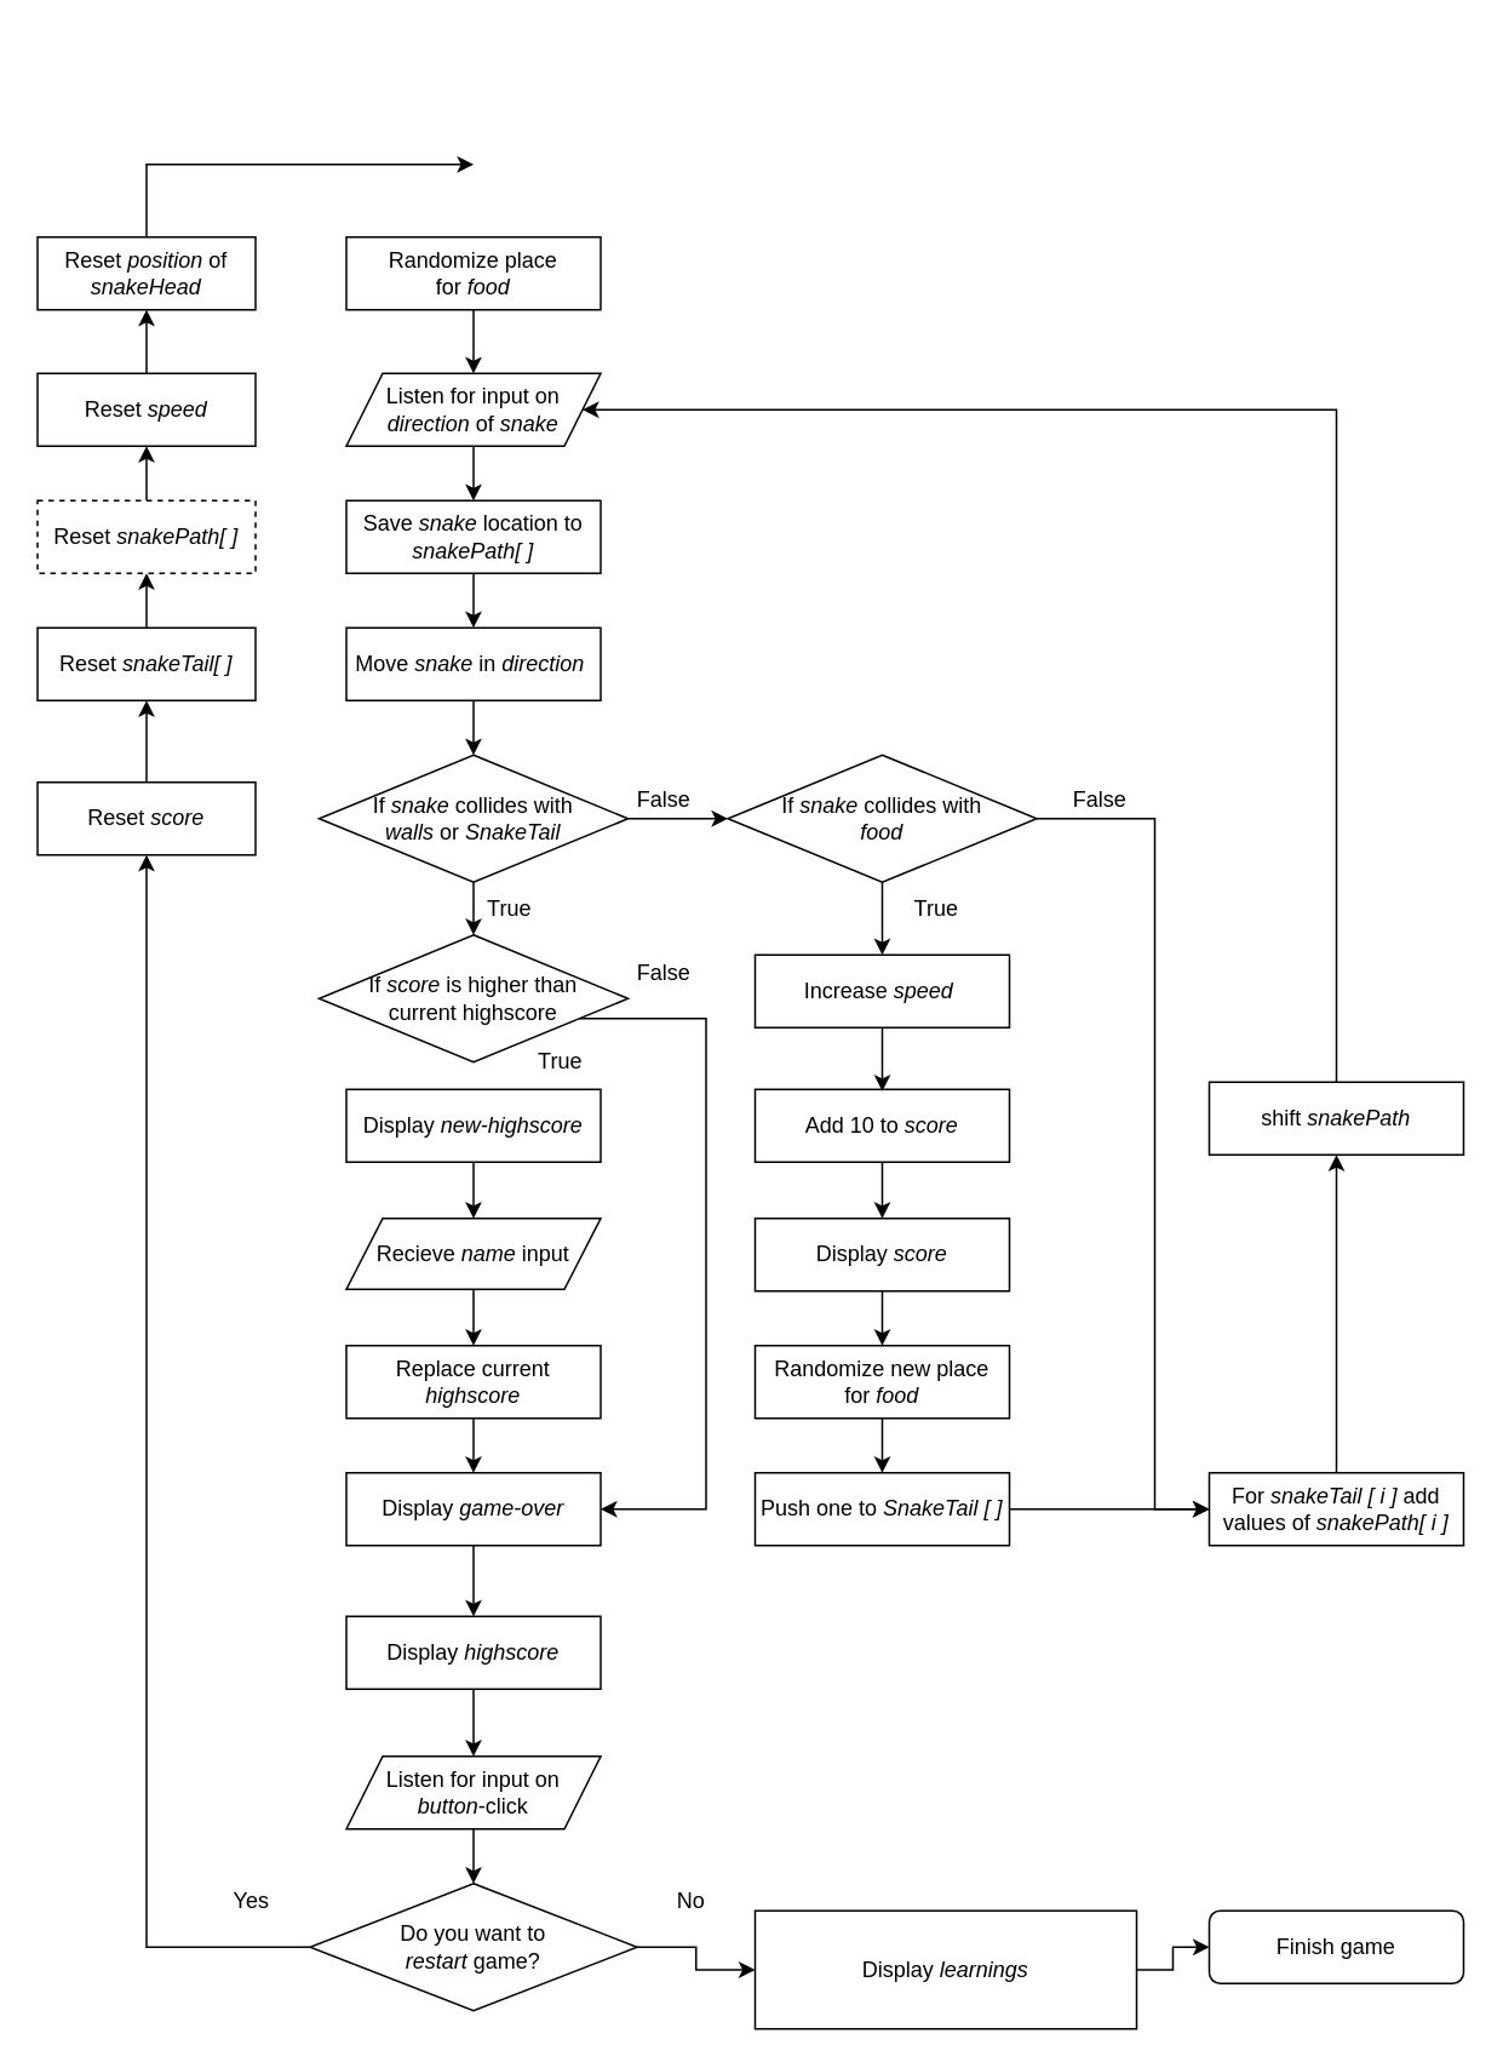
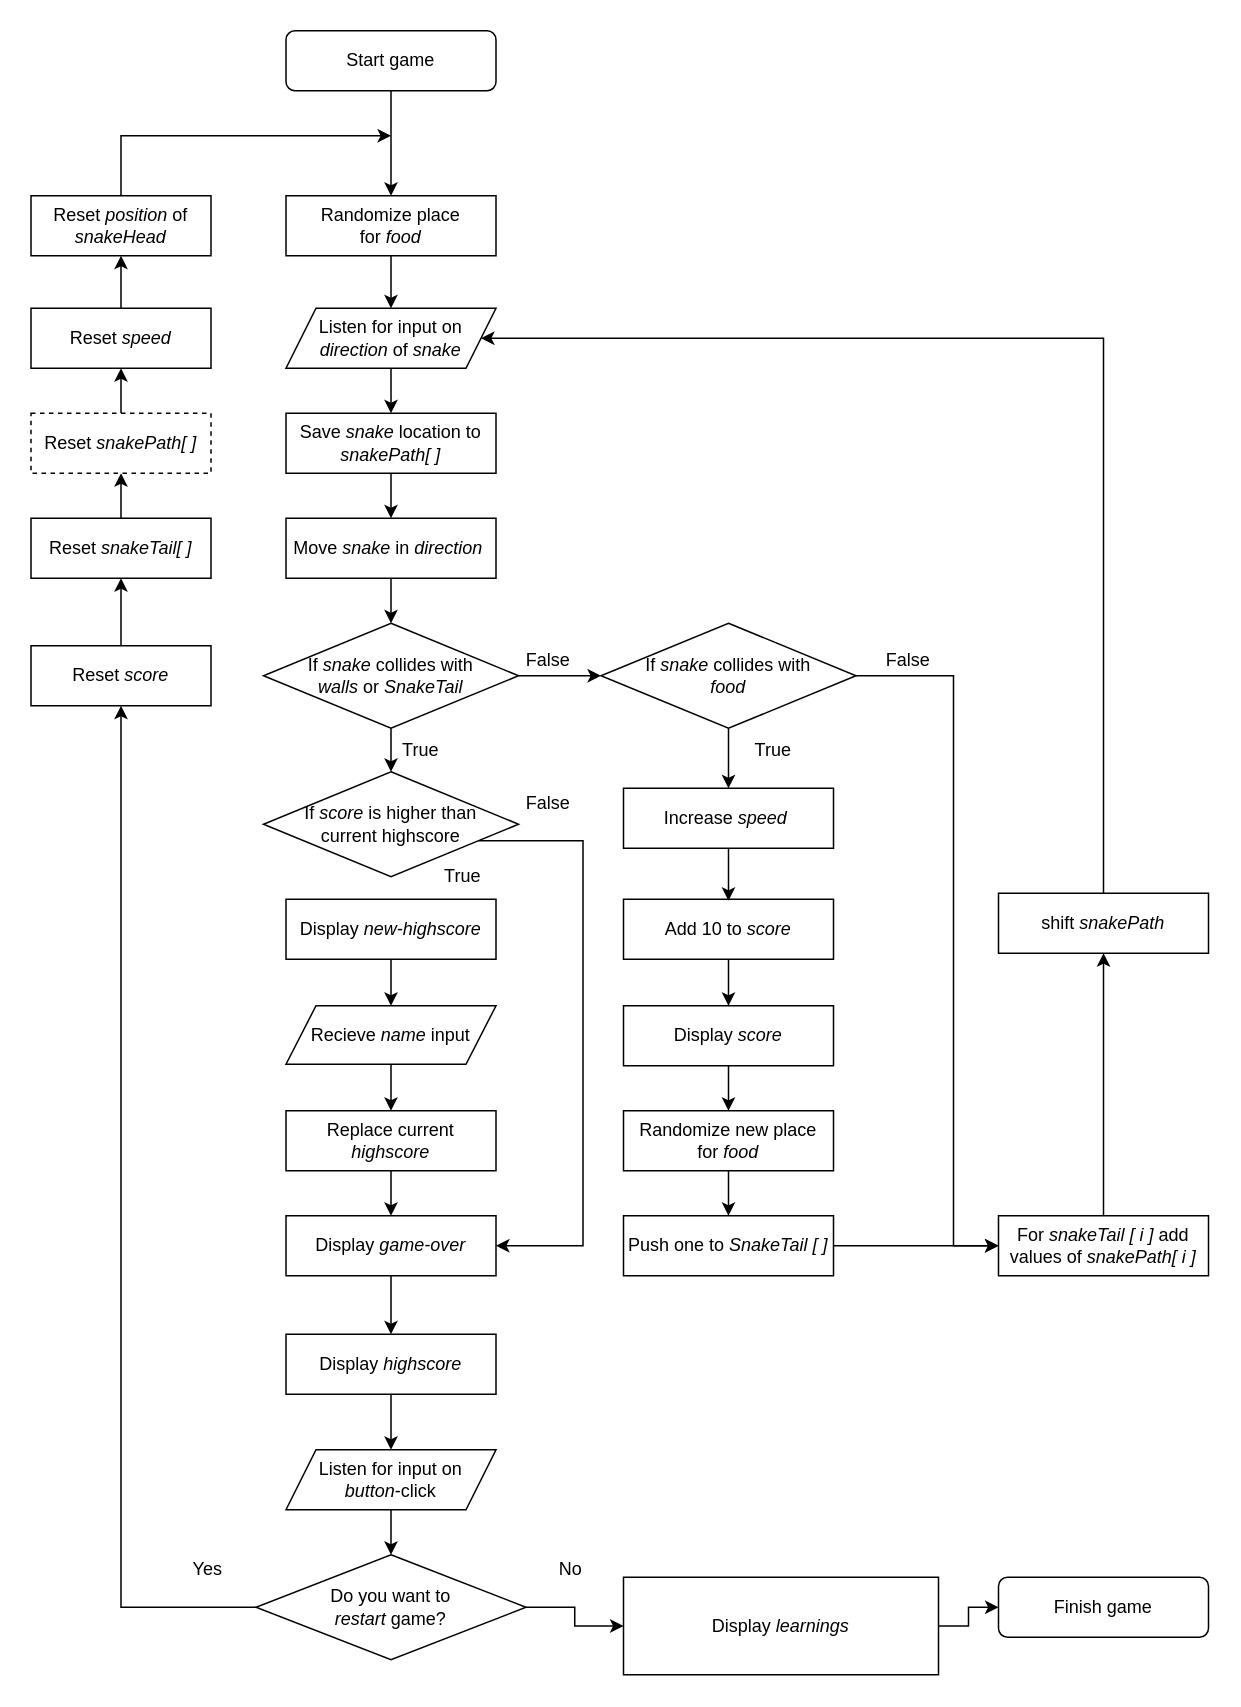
  <mxCell id="0" />
  <mxCell id="1" parent="0" />
+ <mxCell id="2" value="" style="edgeStyle=orthogonalEdgeStyle;rounded=0;orthogonalLoop=1;jettySize=auto;html=1;" parent="1" source="3" target="5" edge="1"><mxGeometry relative="1" as="geometry" /></mxCell>
+ <mxCell id="3" value="Start game" style="rounded=1;whiteSpace=wrap;html=1;" parent="1" vertex="1"><mxGeometry x="190" y="20" width="140" height="40" as="geometry" /></mxCell>
  <mxCell id="4" value="" style="edgeStyle=orthogonalEdgeStyle;rounded=0;orthogonalLoop=1;jettySize=auto;html=1;" parent="1" source="5" target="7" edge="1"><mxGeometry relative="1" as="geometry" /></mxCell>
  <mxCell id="5" value="Randomize place &lt;br&gt;for &lt;i&gt;food&lt;/i&gt;" style="rounded=0;whiteSpace=wrap;html=1;" parent="1" vertex="1"><mxGeometry x="190" y="130" width="140" height="40" as="geometry" /></mxCell>
  <mxCell id="6" value="" style="edgeStyle=orthogonalEdgeStyle;rounded=0;orthogonalLoop=1;jettySize=auto;html=1;entryX=0.5;entryY=0;entryDx=0;entryDy=0;" parent="1" source="7" target="9" edge="1"><mxGeometry relative="1" as="geometry" /></mxCell>
  <mxCell id="7" value="Listen for input on &lt;i&gt;direction&lt;/i&gt; of &lt;i&gt;snake&lt;/i&gt;" style="shape=parallelogram;perimeter=parallelogramPerimeter;whiteSpace=wrap;html=1;fixedSize=1;" parent="1" vertex="1"><mxGeometry x="190" y="205" width="140" height="40" as="geometry" /></mxCell>
  <mxCell id="8" value="" style="edgeStyle=orthogonalEdgeStyle;rounded=0;orthogonalLoop=1;jettySize=auto;html=1;" parent="1" source="9" target="39" edge="1"><mxGeometry relative="1" as="geometry" /></mxCell>
  <mxCell id="9" value="Save &lt;i&gt;snake&amp;nbsp;&lt;/i&gt;location to &lt;i&gt;snakePath[ ]&lt;/i&gt;" style="rounded=0;whiteSpace=wrap;html=1;" parent="1" vertex="1"><mxGeometry x="190" y="275" width="140" height="40" as="geometry" /></mxCell>
  <mxCell id="10" style="edgeStyle=orthogonalEdgeStyle;rounded=0;orthogonalLoop=1;jettySize=auto;html=1;exitX=0.5;exitY=1;exitDx=0;exitDy=0;" parent="1" edge="1"><mxGeometry relative="1" as="geometry"><mxPoint x="360" y="190" as="sourcePoint" /><mxPoint x="360" y="190" as="targetPoint" /></mxGeometry></mxCell>
  <mxCell id="11" value="" style="edgeStyle=orthogonalEdgeStyle;rounded=0;orthogonalLoop=1;jettySize=auto;html=1;" parent="1" source="12" target="16" edge="1"><mxGeometry relative="1" as="geometry" /></mxCell>
  <mxCell id="12" value="For&amp;nbsp;&lt;i&gt;snakeTail [ i ]&amp;nbsp;&lt;/i&gt;add values of &lt;i&gt;snakePath[ i ]&lt;/i&gt;" style="rounded=0;whiteSpace=wrap;html=1;" parent="1" vertex="1"><mxGeometry x="665" y="810" width="140" height="40" as="geometry" /></mxCell>
  <mxCell id="13" value="" style="edgeStyle=orthogonalEdgeStyle;rounded=0;orthogonalLoop=1;jettySize=auto;html=1;" edge="1" parent="1" source="14" target="60"><mxGeometry relative="1" as="geometry" /></mxCell>
  <mxCell id="14" value="Display &lt;i&gt;game-over&lt;/i&gt;" style="whiteSpace=wrap;html=1;" parent="1" vertex="1"><mxGeometry x="190" y="810" width="140" height="40" as="geometry" /></mxCell>
  <mxCell id="15" value="" style="edgeStyle=orthogonalEdgeStyle;rounded=0;orthogonalLoop=1;jettySize=auto;html=1;entryX=1;entryY=0.5;entryDx=0;entryDy=0;exitX=0.5;exitY=0;exitDx=0;exitDy=0;" parent="1" source="16" target="7" edge="1"><mxGeometry relative="1" as="geometry"><mxPoint x="610" y="355" as="targetPoint" /><Array as="points"><mxPoint x="735" y="225" /></Array></mxGeometry></mxCell>
  <mxCell id="16" value="shift&amp;nbsp;&lt;i&gt;snakePath&lt;/i&gt;" style="rounded=0;whiteSpace=wrap;html=1;" parent="1" vertex="1"><mxGeometry x="665" y="595" width="140" height="40" as="geometry" /></mxCell>
  <mxCell id="17" value="" style="edgeStyle=orthogonalEdgeStyle;rounded=0;orthogonalLoop=1;jettySize=auto;html=1;" parent="1" source="19" target="27" edge="1"><mxGeometry relative="1" as="geometry" /></mxCell>
  <mxCell id="18" value="" style="edgeStyle=orthogonalEdgeStyle;rounded=0;orthogonalLoop=1;jettySize=auto;html=1;" edge="1" parent="1" source="19" target="24"><mxGeometry relative="1" as="geometry" /></mxCell>
  <mxCell id="19" value="Do you want to &lt;br&gt;&lt;i&gt;restart &lt;/i&gt;game?" style="rhombus;whiteSpace=wrap;html=1;" parent="1" vertex="1"><mxGeometry x="170" y="1036" width="180" height="70" as="geometry" /></mxCell>
  <mxCell id="20" value="Finish game" style="rounded=1;whiteSpace=wrap;html=1;" parent="1" vertex="1"><mxGeometry x="665" y="1051" width="140" height="40" as="geometry" /></mxCell>
  <mxCell id="21" value="" style="edgeStyle=orthogonalEdgeStyle;rounded=0;orthogonalLoop=1;jettySize=auto;html=1;entryX=0.5;entryY=0;entryDx=0;entryDy=0;" parent="1" source="22" target="19" edge="1"><mxGeometry relative="1" as="geometry"><Array as="points" /></mxGeometry></mxCell>
  <mxCell id="22" value="Listen for input on &lt;br&gt;&lt;i&gt;button&lt;/i&gt;-click" style="shape=parallelogram;perimeter=parallelogramPerimeter;whiteSpace=wrap;html=1;fixedSize=1;" parent="1" vertex="1"><mxGeometry x="190" y="966" width="140" height="40" as="geometry" /></mxCell>
  <mxCell id="23" value="" style="edgeStyle=orthogonalEdgeStyle;rounded=0;orthogonalLoop=1;jettySize=auto;html=1;entryX=0;entryY=0.5;entryDx=0;entryDy=0;" parent="1" source="24" target="20" edge="1"><mxGeometry relative="1" as="geometry"><mxPoint x="665" y="1071" as="targetPoint" /></mxGeometry></mxCell>
  <mxCell id="24" value="Display &lt;i&gt;learnings&lt;/i&gt;" style="whiteSpace=wrap;html=1;" parent="1" vertex="1"><mxGeometry x="415" y="1051" width="210" height="65" as="geometry" /></mxCell>
  <mxCell id="25" value="No" style="text;html=1;strokeColor=none;fillColor=none;align=center;verticalAlign=middle;whiteSpace=wrap;rounded=0;" parent="1" vertex="1"><mxGeometry x="360" y="1036" width="40" height="20" as="geometry" /></mxCell>
  <mxCell id="26" value="" style="edgeStyle=orthogonalEdgeStyle;rounded=0;orthogonalLoop=1;jettySize=auto;html=1;" parent="1" source="27" target="30" edge="1"><mxGeometry relative="1" as="geometry" /></mxCell>
  <mxCell id="27" value="Reset &lt;i&gt;score&lt;/i&gt;" style="whiteSpace=wrap;html=1;" parent="1" vertex="1"><mxGeometry x="20" y="430" width="120" height="40" as="geometry" /></mxCell>
  <mxCell id="28" value="Yes" style="text;html=1;strokeColor=none;fillColor=none;align=center;verticalAlign=middle;whiteSpace=wrap;rounded=0;" parent="1" vertex="1"><mxGeometry x="118" y="1036" width="40" height="20" as="geometry" /></mxCell>
  <mxCell id="29" value="" style="edgeStyle=orthogonalEdgeStyle;rounded=0;orthogonalLoop=1;jettySize=auto;html=1;" edge="1" parent="1" source="30" target="56"><mxGeometry relative="1" as="geometry" /></mxCell>
  <mxCell id="30" value="Reset &lt;i&gt;snakeTail[ ]&lt;/i&gt;" style="whiteSpace=wrap;html=1;" parent="1" vertex="1"><mxGeometry x="20" y="345" width="120" height="40" as="geometry" /></mxCell>
  <mxCell id="31" value="" style="edgeStyle=orthogonalEdgeStyle;rounded=0;orthogonalLoop=1;jettySize=auto;html=1;" parent="1" source="33" target="58" edge="1"><mxGeometry relative="1" as="geometry" /></mxCell>
  <mxCell id="32" value="" style="edgeStyle=orthogonalEdgeStyle;rounded=0;orthogonalLoop=1;jettySize=auto;html=1;" edge="1" parent="1" source="56" target="33"><mxGeometry relative="1" as="geometry" /></mxCell>
  <mxCell id="33" value="Reset &lt;i&gt;speed&lt;/i&gt;" style="whiteSpace=wrap;html=1;" parent="1" vertex="1"><mxGeometry x="20" y="205" width="120" height="40" as="geometry" /></mxCell>
  <mxCell id="34" value="" style="edgeStyle=orthogonalEdgeStyle;rounded=0;orthogonalLoop=1;jettySize=auto;html=1;entryX=0.5;entryY=0;entryDx=0;entryDy=0;" parent="1" source="35" target="53" edge="1"><mxGeometry relative="1" as="geometry" /></mxCell>
  <mxCell id="35" value="Add 10 to &lt;i&gt;score&lt;/i&gt;" style="rounded=0;whiteSpace=wrap;html=1;" parent="1" vertex="1"><mxGeometry x="415" y="599" width="140" height="40" as="geometry" /></mxCell>
  <mxCell id="36" value="" style="edgeStyle=orthogonalEdgeStyle;rounded=0;orthogonalLoop=1;jettySize=auto;html=1;" parent="1" source="37" target="12" edge="1"><mxGeometry relative="1" as="geometry" /></mxCell>
  <mxCell id="37" value="Push one to &lt;i&gt;SnakeTail [ ]&lt;/i&gt;" style="rounded=0;whiteSpace=wrap;html=1;" parent="1" vertex="1"><mxGeometry x="415" y="810" width="140" height="40" as="geometry" /></mxCell>
  <mxCell id="38" value="" style="edgeStyle=orthogonalEdgeStyle;rounded=0;orthogonalLoop=1;jettySize=auto;html=1;" parent="1" source="39" edge="1"><mxGeometry relative="1" as="geometry"><mxPoint x="260" y="415" as="targetPoint" /></mxGeometry></mxCell>
  <mxCell id="39" value="Move &lt;i&gt;&lt;span&gt;snake&lt;/span&gt;&amp;nbsp;&lt;/i&gt;in &lt;i&gt;direction&lt;/i&gt;&amp;nbsp;" style="rounded=0;whiteSpace=wrap;html=1;fontStyle=0" parent="1" vertex="1"><mxGeometry x="190" y="345" width="140" height="40" as="geometry" /></mxCell>
  <mxCell id="40" value="" style="edgeStyle=orthogonalEdgeStyle;rounded=0;orthogonalLoop=1;jettySize=auto;html=1;" parent="1" source="41" edge="1"><mxGeometry relative="1" as="geometry"><mxPoint x="485" y="600" as="targetPoint" /></mxGeometry></mxCell>
  <mxCell id="41" value="Increase &lt;i&gt;speed&amp;nbsp;&lt;/i&gt;" style="rounded=0;whiteSpace=wrap;html=1;" parent="1" vertex="1"><mxGeometry x="415" y="525" width="140" height="40" as="geometry" /></mxCell>
  <mxCell id="42" value="" style="edgeStyle=orthogonalEdgeStyle;rounded=0;orthogonalLoop=1;jettySize=auto;html=1;entryX=0;entryY=0.5;entryDx=0;entryDy=0;" parent="1" source="44" target="47" edge="1"><mxGeometry relative="1" as="geometry"><mxPoint x="380.143" y="450.059" as="targetPoint" /></mxGeometry></mxCell>
  <mxCell id="43" value="" style="edgeStyle=orthogonalEdgeStyle;rounded=0;orthogonalLoop=1;jettySize=auto;html=1;" edge="1" parent="1" source="44" target="62"><mxGeometry relative="1" as="geometry" /></mxCell>
  <mxCell id="44" value="If&amp;nbsp;&lt;i&gt;snake&lt;/i&gt;&amp;nbsp;collides with &lt;br&gt;&lt;i&gt;walls &lt;/i&gt;or &lt;i&gt;SnakeTail&lt;/i&gt;" style="rhombus;whiteSpace=wrap;html=1;" parent="1" vertex="1"><mxGeometry x="175" y="415" width="170" height="70" as="geometry" /></mxCell>
  <mxCell id="45" value="" style="edgeStyle=orthogonalEdgeStyle;rounded=0;orthogonalLoop=1;jettySize=auto;html=1;entryX=0;entryY=0.5;entryDx=0;entryDy=0;" parent="1" source="47" target="12" edge="1"><mxGeometry relative="1" as="geometry"><mxPoint x="675" y="450" as="targetPoint" /><Array as="points"><mxPoint x="635" y="450" /><mxPoint x="635" y="830" /></Array></mxGeometry></mxCell>
  <mxCell id="46" value="" style="edgeStyle=orthogonalEdgeStyle;rounded=0;orthogonalLoop=1;jettySize=auto;html=1;" parent="1" source="47" target="41" edge="1"><mxGeometry relative="1" as="geometry" /></mxCell>
  <mxCell id="47" value="If&amp;nbsp;&lt;i&gt;snake &lt;/i&gt;collides with &lt;br&gt;&lt;i&gt;food&lt;/i&gt;" style="rhombus;whiteSpace=wrap;html=1;" parent="1" vertex="1"><mxGeometry x="400" y="415" width="170" height="70" as="geometry" /></mxCell>
  <mxCell id="48" value="True" style="text;html=1;strokeColor=none;fillColor=none;align=center;verticalAlign=middle;whiteSpace=wrap;rounded=0;" parent="1" vertex="1"><mxGeometry x="495" y="490" width="40" height="20" as="geometry" /></mxCell>
  <mxCell id="49" value="False" style="text;html=1;strokeColor=none;fillColor=none;align=center;verticalAlign=middle;whiteSpace=wrap;rounded=0;" parent="1" vertex="1"><mxGeometry x="585" y="430" width="40" height="20" as="geometry" /></mxCell>
  <mxCell id="50" value="False" style="text;html=1;strokeColor=none;fillColor=none;align=center;verticalAlign=middle;whiteSpace=wrap;rounded=0;" parent="1" vertex="1"><mxGeometry x="345" y="430" width="40" height="20" as="geometry" /></mxCell>
  <mxCell id="51" value="True" style="text;html=1;strokeColor=none;fillColor=none;align=center;verticalAlign=middle;whiteSpace=wrap;rounded=0;" parent="1" vertex="1"><mxGeometry x="260" y="490" width="40" height="20" as="geometry" /></mxCell>
  <mxCell id="52" value="" style="edgeStyle=orthogonalEdgeStyle;rounded=0;orthogonalLoop=1;jettySize=auto;html=1;entryX=0.5;entryY=0;entryDx=0;entryDy=0;" parent="1" source="53" target="55" edge="1"><mxGeometry relative="1" as="geometry" /></mxCell>
  <mxCell id="53" value="Display&amp;nbsp;&lt;i&gt;score&lt;/i&gt;" style="rounded=0;whiteSpace=wrap;html=1;" parent="1" vertex="1"><mxGeometry x="415" y="670" width="140" height="40" as="geometry" /></mxCell>
  <mxCell id="54" value="" style="edgeStyle=orthogonalEdgeStyle;rounded=0;orthogonalLoop=1;jettySize=auto;html=1;" parent="1" source="55" target="37" edge="1"><mxGeometry relative="1" as="geometry" /></mxCell>
  <mxCell id="55" value="Randomize new place &lt;br&gt;for &lt;i&gt;food&lt;/i&gt;" style="rounded=0;whiteSpace=wrap;html=1;" parent="1" vertex="1"><mxGeometry x="415" y="740" width="140" height="40" as="geometry" /></mxCell>
  <mxCell id="56" value="Reset &lt;i&gt;snakePath[ ]&lt;/i&gt;" style="whiteSpace=wrap;html=1;dashed=1;" parent="1" vertex="1"><mxGeometry x="20" y="275" width="120" height="40" as="geometry" /></mxCell>
  <mxCell id="57" value="" style="edgeStyle=orthogonalEdgeStyle;rounded=0;orthogonalLoop=1;jettySize=auto;html=1;" parent="1" source="58" edge="1"><mxGeometry relative="1" as="geometry"><mxPoint x="260" y="90" as="targetPoint" /><Array as="points"><mxPoint x="80" y="90" /></Array></mxGeometry></mxCell>
  <mxCell id="58" value="Reset &lt;i&gt;position&lt;/i&gt;&amp;nbsp;of &lt;i&gt;snakeHead&lt;/i&gt;" style="whiteSpace=wrap;html=1;" parent="1" vertex="1"><mxGeometry x="20" y="130" width="120" height="40" as="geometry" /></mxCell>
  <mxCell id="59" value="" style="edgeStyle=orthogonalEdgeStyle;rounded=0;orthogonalLoop=1;jettySize=auto;html=1;" edge="1" parent="1" source="60" target="22"><mxGeometry relative="1" as="geometry" /></mxCell>
  <mxCell id="60" value="Display &lt;i&gt;highscore&lt;/i&gt;" style="whiteSpace=wrap;html=1;" vertex="1" parent="1"><mxGeometry x="190" y="889" width="140" height="40" as="geometry" /></mxCell>
  <mxCell id="61" value="" style="edgeStyle=orthogonalEdgeStyle;rounded=0;orthogonalLoop=1;jettySize=auto;html=1;entryX=1;entryY=0.5;entryDx=0;entryDy=0;" edge="1" parent="1" source="62" target="14"><mxGeometry relative="1" as="geometry"><Array as="points"><mxPoint x="388" y="560" /><mxPoint x="388" y="830" /></Array></mxGeometry></mxCell>
  <mxCell id="62" value="If &lt;i&gt;score &lt;/i&gt;is higher than&lt;br&gt;current highscore" style="rhombus;whiteSpace=wrap;html=1;" vertex="1" parent="1"><mxGeometry x="175" y="514" width="170" height="70" as="geometry" /></mxCell>
  <mxCell id="63" value="" style="edgeStyle=orthogonalEdgeStyle;rounded=0;orthogonalLoop=1;jettySize=auto;html=1;" edge="1" parent="1" source="64" target="66"><mxGeometry relative="1" as="geometry" /></mxCell>
  <mxCell id="64" value="Recieve &lt;i&gt;name&lt;/i&gt;&amp;nbsp;input" style="shape=parallelogram;perimeter=parallelogramPerimeter;whiteSpace=wrap;html=1;fixedSize=1;" vertex="1" parent="1"><mxGeometry x="190" y="670" width="140" height="39" as="geometry" /></mxCell>
  <mxCell id="65" value="" style="edgeStyle=orthogonalEdgeStyle;rounded=0;orthogonalLoop=1;jettySize=auto;html=1;entryX=0.5;entryY=0;entryDx=0;entryDy=0;" edge="1" parent="1" source="66" target="14"><mxGeometry relative="1" as="geometry" /></mxCell>
  <mxCell id="66" value="Replace current &lt;i&gt;highscore&lt;/i&gt;" style="whiteSpace=wrap;html=1;" vertex="1" parent="1"><mxGeometry x="190" y="740" width="140" height="40" as="geometry" /></mxCell>
  <mxCell id="67" value="True" style="text;html=1;strokeColor=none;fillColor=none;align=center;verticalAlign=middle;whiteSpace=wrap;rounded=0;" vertex="1" parent="1"><mxGeometry x="288" y="574" width="40" height="20" as="geometry" /></mxCell>
  <mxCell id="68" value="False" style="text;html=1;strokeColor=none;fillColor=none;align=center;verticalAlign=middle;whiteSpace=wrap;rounded=0;" vertex="1" parent="1"><mxGeometry x="345" y="525" width="40" height="20" as="geometry" /></mxCell>
  <mxCell id="69" value="" style="edgeStyle=orthogonalEdgeStyle;rounded=0;orthogonalLoop=1;jettySize=auto;html=1;" edge="1" parent="1" source="70" target="64"><mxGeometry relative="1" as="geometry" /></mxCell>
  <mxCell id="70" value="Display &lt;i&gt;new-highscore&lt;/i&gt;" style="rounded=0;whiteSpace=wrap;html=1;" vertex="1" parent="1"><mxGeometry x="190" y="599" width="140" height="40" as="geometry" /></mxCell>
